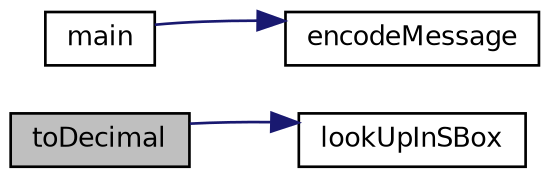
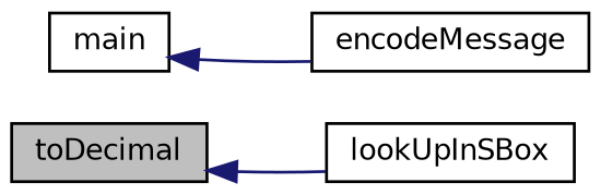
  digraph {
    rankdir=LR
    node [color=black fillcolor=white fontname=Helvetica fontsize=10 shape=record style=filled]
    edge [color=midnightblue dir=back fontname=Helvetica fontsize=10 labelfontname=Helvetica labelfontsize=10 style=solid]
    n1 [fillcolor=grey75 fontcolor=black height=0.2 label=toDecimal width=0.4]
    n2 [height=0.2 label=lookUpInSBox width=0.4]
    n3 [height=0.2 label=main width=0.4]
    n4 [height=0.2 label=encodeMessage width=0.4]
-   n2 -> n1
-   n4 -> n3
+   n1 -> n2
+   n3 -> n4
  }
